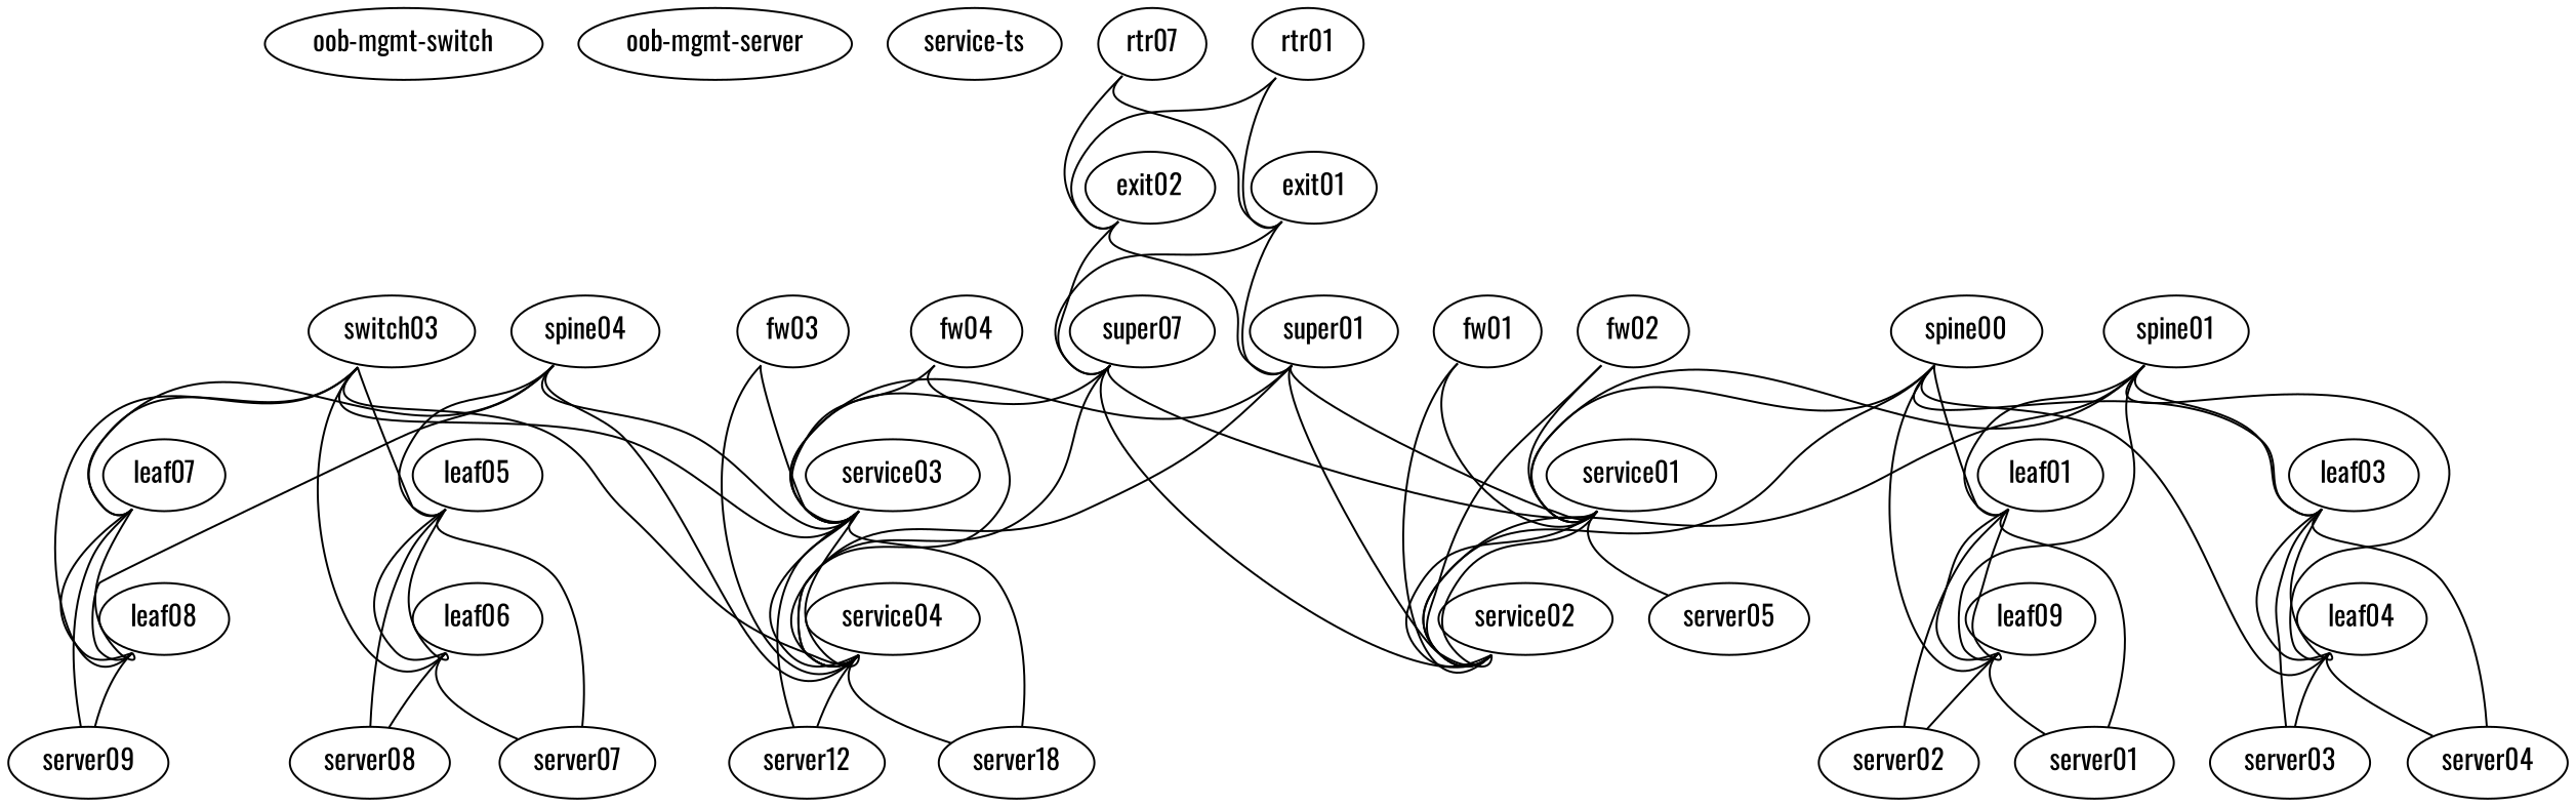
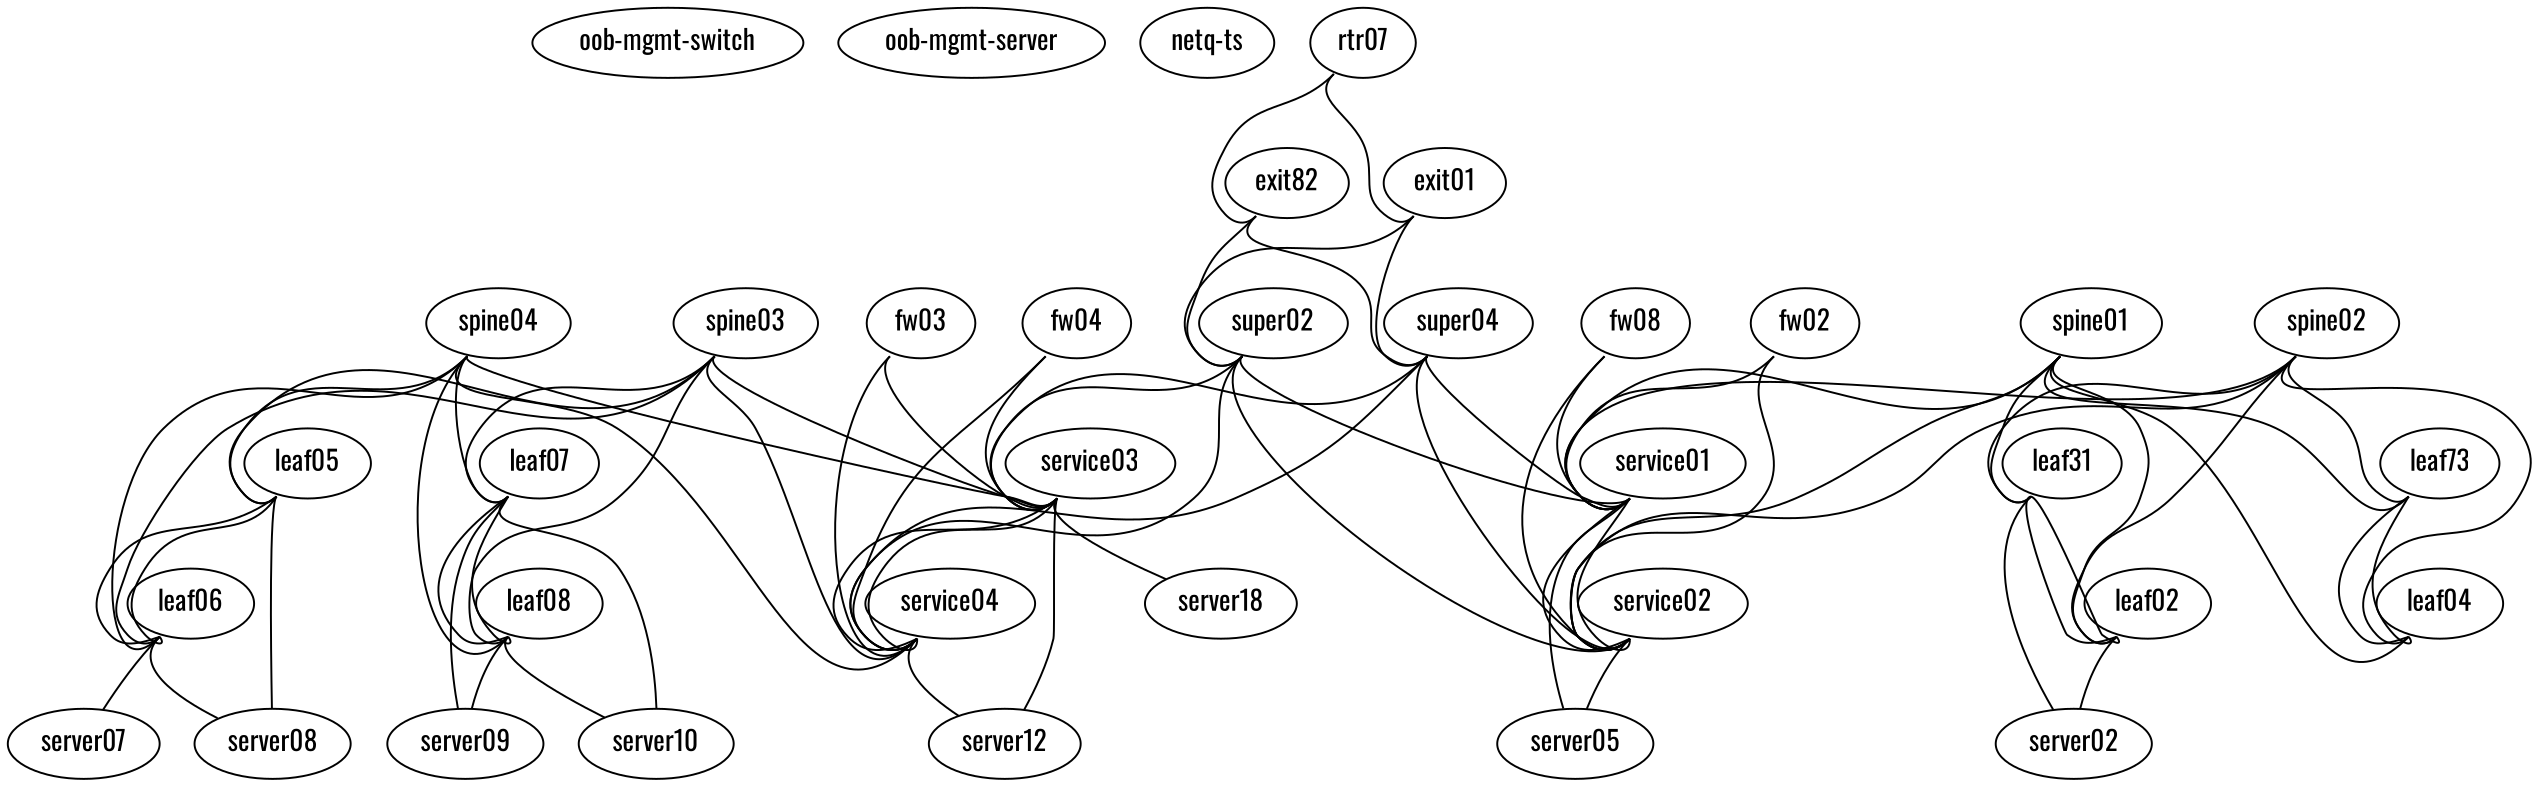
  graph {
    fontname=Oswald
    node [fontname=Oswald function=host]
    edge [fontname=Oswald headport=swp51 tailport=swp1]
    "oob-mgmt-switch" [function="oob-switch" mgmt_ip="192.168.200.2"]
    "oob-mgmt-server" [function="oob-server" mgmt_ip="192.168.200.1"]
-   "netq-ts" [memory=65535 mgmt_ip="192.168.200.250" os="cumulus/ts" label="service-ts"]
-   rtr01 [function=exit]
+   "netq-ts" [memory=65535 mgmt_ip="192.168.200.250" os="cumulus/ts"]
    exit01 [function=exit]
-   exit02 [function=exit]
-   super01 [function=spine]
-   super02 [function=spine label=super07]
+   exit02 [function=exit label=exit82]
+   super01 [function=spine label=super04]
+   super02 [function=spine]
    n9 [function=exit label=rtr07]
    service01 [function=exit]
    service02 [function=exit]
    service03 [function=exit]
    service04 [function=exit]
    server05 [os="generic/ubuntu1804"]
    n15 [label=server18 os="generic/ubuntu1804"]
    server12 [os="generic/ubuntu1804"]
    spine01 [function=spine]
-   leaf01 [function=leaf]
-   leaf02 [function=leaf label=leaf09]
-   leaf03 [function=leaf]
+   leaf01 [function=leaf label=leaf31]
+   leaf02 [function=leaf]
+   leaf03 [function=leaf label=leaf73]
    leaf04 [function=leaf]
-   server01 [os="generic/ubuntu1804"]
    server02 [os="generic/ubuntu1804"]
-   server03 [os="generic/ubuntu1804"]
-   server04 [os="generic/ubuntu1804"]
-   spine02 [function=spine label=spine00]
-   spine03 [function=spine label=switch03]
+   spine02 [function=spine]
+   spine03 [function=spine]
    leaf05 [function=leaf]
    leaf06 [function=leaf]
    leaf07 [function=leaf]
    leaf08 [function=leaf]
    server07 [os="generic/ubuntu1804"]
    server08 [os="generic/ubuntu1804"]
    server09 [os="generic/ubuntu1804"]
+   server10 [os="generic/ubuntu1804"]
    spine04 [function=spine]
-   fw01 [function=leaf]
+   fw01 [function=leaf label=fw08]
    fw02 [function=leaf]
    fw03 [function=leaf]
    fw04 [function=leaf]
-   rtr01 -- exit01 [headport=swp3]
-   rtr01 -- exit02 [headport=swp3 tailport=swp2]
    exit01 -- super01 [headport=swp6]
    exit01 -- super02 [headport=swp6 tailport=swp2]
    exit02 -- super01 [headport=swp7]
    exit02 -- super02 [headport=swp7 tailport=swp2]
    super01 -- service01 [headport=swp53]
    super01 -- service02 [headport=swp53 tailport=swp2]
    super01 -- service03 [headport=swp53 tailport=swp3]
    super01 -- service04 [headport=swp53 tailport=swp4]
    super02 -- service01 [headport=swp54]
    super02 -- service02 [headport=swp54 tailport=swp2]
    super02 -- service03 [headport=swp54 tailport=swp3]
    super02 -- service04 [headport=swp54 tailport=swp4]
    n9 -- exit01 [headport=swp4]
    n9 -- exit02 [headport=swp4 tailport=swp2]
    service01 -- service02 [headport=swp49 tailport=swp49]
    service01 -- service02 [headport=swp50 tailport=swp50]
    service01 -- server05 [headport=eth1]
+   service02 -- server05 [headport=eth2]
    service03 -- service04 [headport=swp49 tailport=swp49]
    service03 -- service04 [headport=swp50 tailport=swp50]
    service03 -- n15 [headport=eth1]
    service03 -- server12 [headport=eth1 tailport=swp2]
-   service04 -- n15 [headport=eth2]
    service04 -- server12 [headport=eth2 tailport=swp2]
    spine01 -- service01 [tailport=swp5]
    spine01 -- service02 [tailport=swp6]
    spine01 -- leaf01
    spine01 -- leaf02 [tailport=swp2]
    spine01 -- leaf03 [tailport=swp3]
    spine01 -- leaf04 [tailport=swp4]
    leaf01 -- leaf02 [headport=swp49 tailport=swp49]
    leaf01 -- leaf02 [headport=swp50 tailport=swp50]
-   leaf01 -- server01 [headport=eth1]
    leaf01 -- server02 [headport=eth1 tailport=swp2]
-   leaf02 -- server01 [headport=eth2]
    leaf02 -- server02 [headport=eth2 tailport=swp2]
    leaf03 -- leaf04 [headport=swp49 tailport=swp49]
    leaf03 -- leaf04 [headport=swp50 tailport=swp50]
-   leaf03 -- server03 [headport=eth1]
-   leaf03 -- server04 [headport=eth1 tailport=swp2]
-   leaf04 -- server03 [headport=eth2]
-   leaf04 -- server04 [headport=eth2 tailport=swp2]
    spine02 -- service01 [headport=swp52 tailport=swp5]
    spine02 -- service02 [headport=swp52 tailport=swp6]
    spine02 -- leaf01 [headport=swp52]
    spine02 -- leaf02 [headport=swp52 tailport=swp2]
    spine02 -- leaf03 [headport=swp52 tailport=swp3]
    spine02 -- leaf04 [headport=swp52 tailport=swp4]
    spine03 -- service03 [tailport=swp5]
    spine03 -- service04 [tailport=swp6]
    spine03 -- leaf05
    spine03 -- leaf06 [tailport=swp2]
    spine03 -- leaf07 [tailport=swp3]
    spine03 -- leaf08 [tailport=swp4]
    leaf05 -- leaf06 [headport=swp49 tailport=swp49]
    leaf05 -- leaf06 [headport=swp50 tailport=swp50]
-   leaf05 -- server07 [headport=eth1]
    leaf05 -- server08 [headport=eth1 tailport=swp2]
    leaf06 -- server07 [headport=eth2]
    leaf06 -- server08 [headport=eth2 tailport=swp2]
    leaf07 -- leaf08 [headport=swp49 tailport=swp49]
    leaf07 -- leaf08 [headport=swp50 tailport=swp50]
    leaf07 -- server09 [headport=eth1]
+   leaf07 -- server10 [headport=eth1 tailport=swp2]
    leaf08 -- server09 [headport=eth2]
+   leaf08 -- server10 [headport=eth2 tailport=swp2]
    spine04 -- service03 [headport=swp52 tailport=swp5]
    spine04 -- service04 [headport=swp52 tailport=swp6]
    spine04 -- leaf05 [headport=swp52]
+   spine04 -- leaf06 [headport=swp52 tailport=swp2]
    spine04 -- leaf07 [headport=swp52 tailport=swp3]
    spine04 -- leaf08 [headport=swp52 tailport=swp4]
    fw01 -- service01 [headport=swp3]
    fw01 -- service02 [headport=swp3 tailport=swp2]
    fw02 -- service01 [headport=swp4]
    fw02 -- service02 [headport=swp4 tailport=swp2]
    fw03 -- service03 [headport=swp3]
    fw03 -- service04 [headport=swp3 tailport=swp2]
    fw04 -- service03 [headport=swp4]
    fw04 -- service04 [headport=swp4 tailport=swp2]
  }
